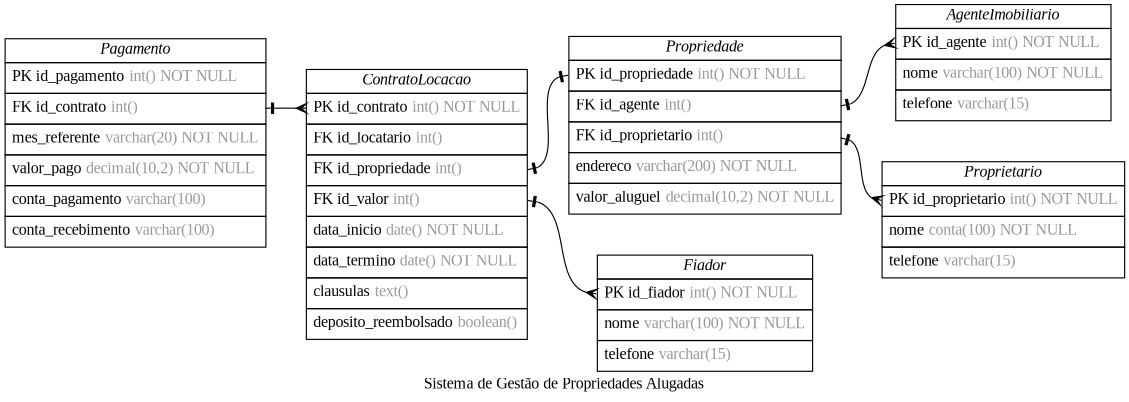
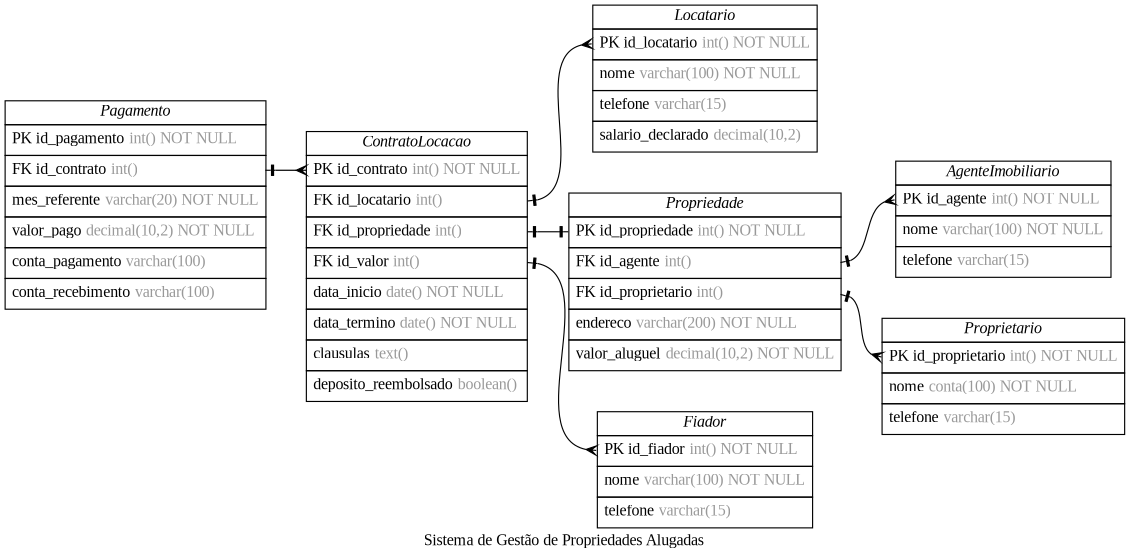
  digraph {
    concentrate=true
    fontname="Liberation Serif"
    label="Sistema de Gestão de Propriedades Alugadas"
    nodesep=0.5
    rankdir=LR
    splines=spline
    node [fontname="Liberation Serif" shape=plain]
    edge [arrowhead=ocrow arrowsize=0.9 arrowtail=noneotee dir=both fontname="Liberation Serif" fontsize=12 labelangle=32 labeldistance=1.8 penwidth=1.0]
    n1 [label=<         <table border="0" cellborder="1" cellspacing="0" >         <tr><td><i>AgenteImobiliario</i></td></tr>         <tr><td port="id_agente" align="left" cellpadding="5">PK id_agente <font color="grey60">int() NOT NULL</font></td></tr>         <tr><td port="nome" align="left" cellpadding="5">nome <font color="grey60">varchar(100) NOT NULL</font></td></tr>         <tr><td port="telefone" align="left" cellpadding="5">telefone <font color="grey60">varchar(15)</font></td></tr>     </table>>]
    n2 [label=<         <table border="0" cellborder="1" cellspacing="0" >         <tr><td><i>Proprietario</i></td></tr>         <tr><td port="id_proprietario" align="left" cellpadding="5">PK id_proprietario <font color="grey60">int() NOT NULL</font></td></tr>         <tr><td port="nome" align="left" cellpadding="5">nome <font color="grey60">conta(100) NOT NULL</font></td></tr>         <tr><td port="telefone" align="left" cellpadding="5">telefone <font color="grey60">varchar(15)</font></td></tr>     </table>>]
+   n3 [label=<         <table border="0" cellborder="1" cellspacing="0" >         <tr><td><i>Locatario</i></td></tr>         <tr><td port="id_locatario" align="left" cellpadding="5">PK id_locatario <font color="grey60">int() NOT NULL</font></td></tr>         <tr><td port="nome" align="left" cellpadding="5">nome <font color="grey60">varchar(100) NOT NULL</font></td></tr>         <tr><td port="telefone" align="left" cellpadding="5">telefone <font color="grey60">varchar(15)</font></td></tr>         <tr><td port="salario_declarado" align="left" cellpadding="5">salario_declarado <font color="grey60">decimal(10,2)</font></td></tr>     </table>>]
    n4 [label=<         <table border="0" cellborder="1" cellspacing="0" >         <tr><td><i>Fiador</i></td></tr>         <tr><td port="id_fiador" align="left" cellpadding="5">PK id_fiador <font color="grey60">int() NOT NULL</font></td></tr>         <tr><td port="nome" align="left" cellpadding="5">nome <font color="grey60">varchar(100) NOT NULL</font></td></tr>         <tr><td port="telefone" align="left" cellpadding="5">telefone <font color="grey60">varchar(15)</font></td></tr>     </table>>]
    n5 [label=<         <table border="0" cellborder="1" cellspacing="0" >         <tr><td><i>Propriedade</i></td></tr>         <tr><td port="id_propriedade" align="left" cellpadding="5">PK id_propriedade <font color="grey60">int() NOT NULL</font></td></tr>         <tr><td port="id_agente" align="left" cellpadding="5">FK id_agente <font color="grey60">int()</font></td></tr>         <tr><td port="id_proprietario" align="left" cellpadding="5">FK id_proprietario <font color="grey60">int()</font></td></tr>         <tr><td port="endereco" align="left" cellpadding="5">endereco <font color="grey60">varchar(200) NOT NULL</font></td></tr>         <tr><td port="valor_aluguel" align="left" cellpadding="5">valor_aluguel <font color="grey60">decimal(10,2) NOT NULL</font></td></tr>     </table>>]
    n6 [label=<         <table border="0" cellborder="1" cellspacing="0" >         <tr><td><i>ContratoLocacao</i></td></tr>         <tr><td port="id_contrato" align="left" cellpadding="5">PK id_contrato <font color="grey60">int() NOT NULL</font></td></tr>         <tr><td port="id_locatario" align="left" cellpadding="5">FK id_locatario <font color="grey60">int()</font></td></tr>         <tr><td port="id_propriedade" align="left" cellpadding="5">FK id_propriedade <font color="grey60">int()</font></td></tr>         <tr><td port="id_fiador" align="left" cellpadding="5">FK id_valor <font color="grey60">int()</font></td></tr>         <tr><td port="data_inicio" align="left" cellpadding="5">data_inicio <font color="grey60">date() NOT NULL</font></td></tr>         <tr><td port="data_termino" align="left" cellpadding="5">data_termino <font color="grey60">date() NOT NULL</font></td></tr>         <tr><td port="clausulas" align="left" cellpadding="5">clausulas <font color="grey60">text()</font></td></tr>         <tr><td port="deposito_reembolsado" align="left" cellpadding="5">deposito_reembolsado <font color="grey60">boolean()</font></td></tr>     </table>>]
    n7 [label=<         <table border="0" cellborder="1" cellspacing="0" >         <tr><td><i>Pagamento</i></td></tr>         <tr><td port="id_pagamento" align="left" cellpadding="5">PK id_pagamento <font color="grey60">int() NOT NULL</font></td></tr>         <tr><td port="id_contrato" align="left" cellpadding="5">FK id_contrato <font color="grey60">int()</font></td></tr>         <tr><td port="mes_referente" align="left" cellpadding="5">mes_referente <font color="grey60">varchar(20) NOT NULL</font></td></tr>         <tr><td port="valor_pago" align="left" cellpadding="5">valor_pago <font color="grey60">decimal(10,2) NOT NULL</font></td></tr>         <tr><td port="conta_pagamento" align="left" cellpadding="5">conta_pagamento <font color="grey60">varchar(100)</font></td></tr>         <tr><td port="conta_recebimento" align="left" cellpadding="5">conta_recebimento <font color="grey60">varchar(100)</font></td></tr>     </table>>]
    n5 -> n1 [headport=id_agente tailport=id_agente]
    n5 -> n2 [headport=id_proprietario tailport=id_proprietario]
+   n6 -> n3 [headport=id_locatario tailport=id_locatario]
    n6 -> n4 [headport=id_fiador tailport=id_fiador]
    n6 -> n5 [arrowhead=noneotee headport=id_propriedade tailport=id_propriedade]
    n7 -> n6 [headport=id_contrato tailport=id_contrato]
  }
